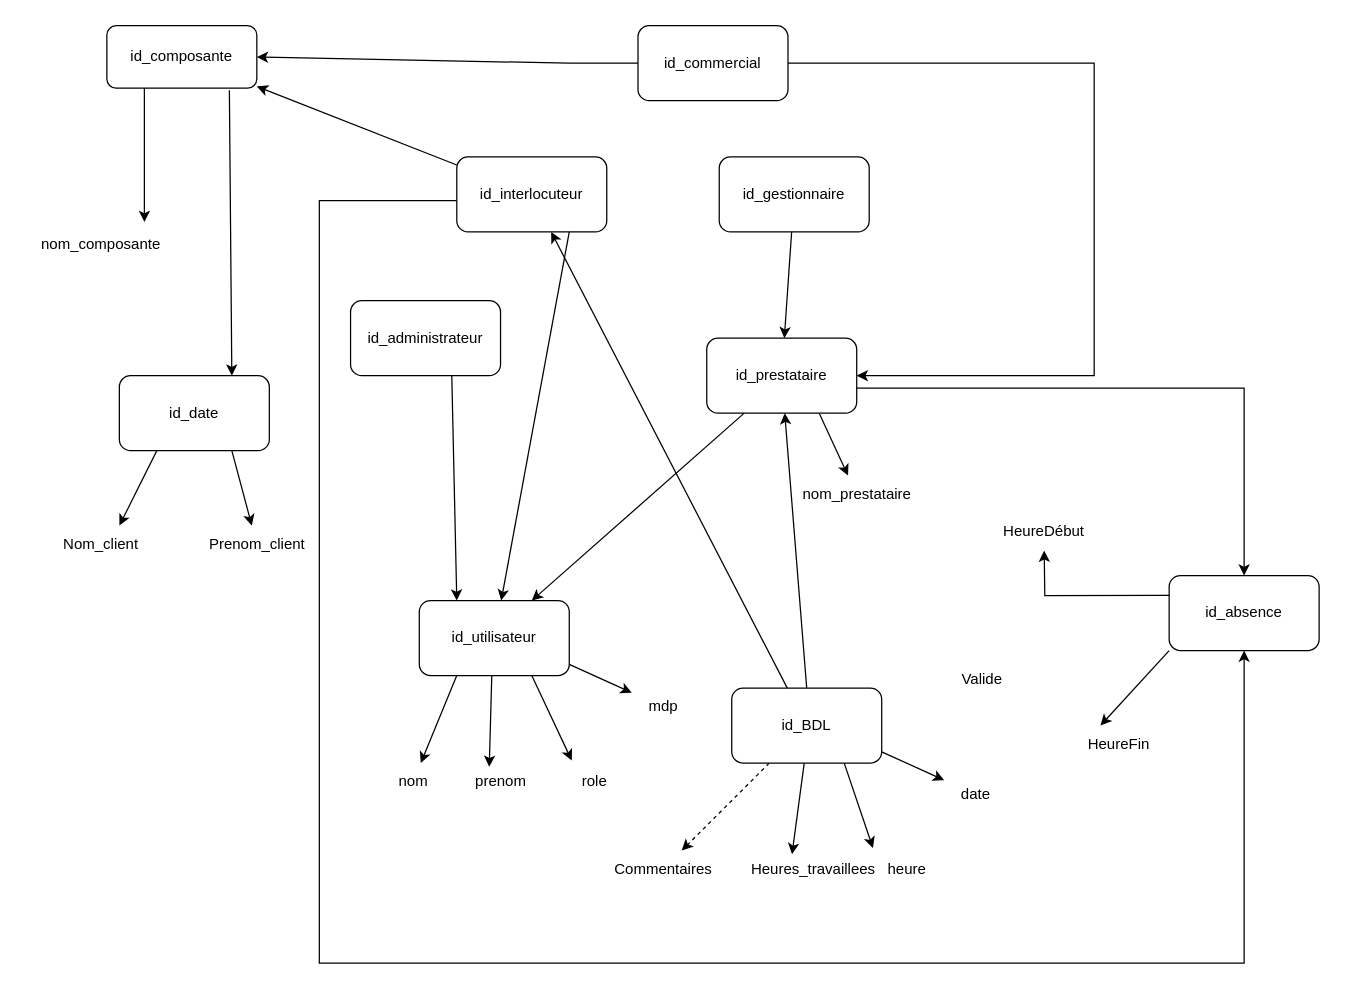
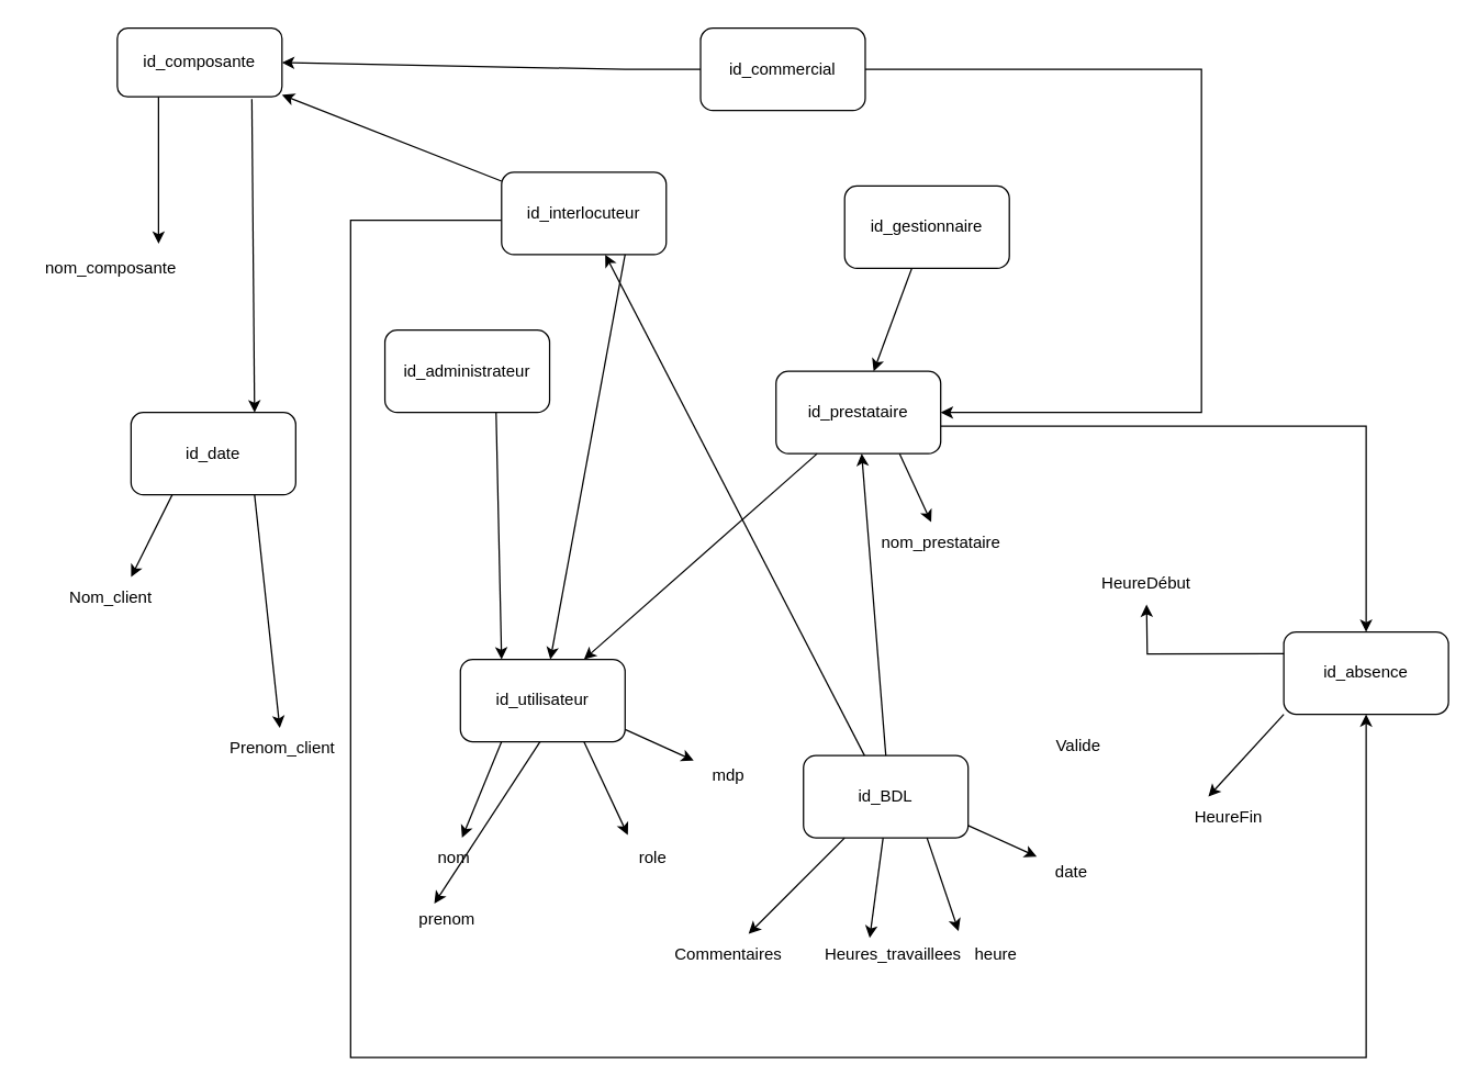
  <mxCell id="0" />
  <mxCell id="1" parent="0" />
  <mxCell id="2" value="&lt;div&gt;id_date&lt;/div&gt;" style="rounded=1;whiteSpace=wrap;html=1;" vertex="1" parent="1"><mxGeometry x="95" y="300" width="120" height="60" as="geometry" /></mxCell>
  <mxCell id="3" value="" style="endArrow=classic;html=1;rounded=0;entryX=0.667;entryY=0;entryDx=0;entryDy=0;entryPerimeter=0;exitX=0.25;exitY=1;exitDx=0;exitDy=0;" edge="1" parent="1" source="2" target="4"><mxGeometry width="50" height="50" relative="1" as="geometry"><mxPoint x="15" y="450" as="sourcePoint" /><mxPoint x="65" y="400" as="targetPoint" /></mxGeometry></mxCell>
  <mxCell id="4" value="&lt;p id=&quot;docs-internal-guid-d7baeff3-7fff-69da-0706-2c5c7937c236&quot; style=&quot;line-height:1.38;margin-top:0pt;margin-bottom:0pt;&quot; dir=&quot;ltr&quot;&gt;Nom_client&lt;br&gt;&lt;/p&gt;" style="text;html=1;align=center;verticalAlign=middle;resizable=0;points=[];autosize=1;strokeColor=none;fillColor=none;" vertex="1" parent="1"><mxGeometry x="35" y="420" width="90" height="30" as="geometry" /></mxCell>
- <mxCell id="5" value="&lt;div&gt;Prenom_client&lt;/div&gt;" style="text;html=1;align=center;verticalAlign=middle;resizable=0;points=[];autosize=1;strokeColor=none;fillColor=none;" vertex="1" parent="1"><mxGeometry x="155" y="420" width="100" height="30" as="geometry" /></mxCell>
+ <mxCell id="5" value="&lt;div&gt;Prenom_client&lt;/div&gt;" style="text;html=1;align=center;verticalAlign=middle;resizable=0;points=[];autosize=1;strokeColor=none;fillColor=none;" vertex="1" parent="1"><mxGeometry x="155" y="530" width="100" height="30" as="geometry" /></mxCell>
  <mxCell id="6" value="" style="endArrow=classic;html=1;rounded=0;exitX=0.75;exitY=1;exitDx=0;exitDy=0;" edge="1" parent="1" source="2" target="5"><mxGeometry width="50" height="50" relative="1" as="geometry"><mxPoint x="185" y="420" as="sourcePoint" /><mxPoint x="235" y="370" as="targetPoint" /></mxGeometry></mxCell>
  <mxCell id="7" value="id_utilisateur " style="rounded=1;whiteSpace=wrap;html=1;" vertex="1" parent="1"><mxGeometry x="335" y="480" width="120" height="60" as="geometry" /></mxCell>
  <mxCell id="8" value="&lt;p id=&quot;docs-internal-guid-2be4532a-7fff-3dfd-170b-5bacfdc3f71d&quot; style=&quot;line-height:1.38;margin-top:0pt;margin-bottom:0pt;&quot; dir=&quot;ltr&quot;&gt;nom &lt;br&gt;&lt;/p&gt;" style="text;html=1;align=center;verticalAlign=middle;resizable=0;points=[];autosize=1;strokeColor=none;fillColor=none;" vertex="1" parent="1"><mxGeometry x="305" y="610" width="50" height="30" as="geometry" /></mxCell>
- <mxCell id="9" value="prenom " style="text;html=1;align=center;verticalAlign=middle;resizable=0;points=[];autosize=1;strokeColor=none;fillColor=none;" vertex="1" parent="1"><mxGeometry x="365" y="610" width="70" height="30" as="geometry" /></mxCell>
+ <mxCell id="9" value="prenom " style="text;html=1;align=center;verticalAlign=middle;resizable=0;points=[];autosize=1;strokeColor=none;fillColor=none;" vertex="1" parent="1"><mxGeometry x="290" y="655" width="70" height="30" as="geometry" /></mxCell>
  <mxCell id="10" value="mdp " style="text;html=1;align=center;verticalAlign=middle;resizable=0;points=[];autosize=1;strokeColor=none;fillColor=none;" vertex="1" parent="1"><mxGeometry x="505" y="550" width="50" height="30" as="geometry" /></mxCell>
  <mxCell id="11" value="role" style="text;html=1;align=center;verticalAlign=middle;resizable=0;points=[];autosize=1;strokeColor=none;fillColor=none;" vertex="1" parent="1"><mxGeometry x="455" y="610" width="40" height="30" as="geometry" /></mxCell>
  <mxCell id="12" value="" style="endArrow=classic;html=1;rounded=0;exitX=0.25;exitY=1;exitDx=0;exitDy=0;" edge="1" parent="1" source="7" target="8"><mxGeometry width="50" height="50" relative="1" as="geometry"><mxPoint x="379" y="600" as="sourcePoint" /><mxPoint x="429" y="550" as="targetPoint" /></mxGeometry></mxCell>
  <mxCell id="13" value="" style="endArrow=classic;html=1;rounded=0;exitX=0.75;exitY=1;exitDx=0;exitDy=0;entryX=0.05;entryY=-0.067;entryDx=0;entryDy=0;entryPerimeter=0;" edge="1" parent="1" source="7" target="11"><mxGeometry width="50" height="50" relative="1" as="geometry"><mxPoint x="464" y="530" as="sourcePoint" /><mxPoint x="435" y="600" as="targetPoint" /></mxGeometry></mxCell>
  <mxCell id="14" value="" style="endArrow=classic;html=1;rounded=0;exitX=0.25;exitY=1;exitDx=0;exitDy=0;entryX=0.371;entryY=0.1;entryDx=0;entryDy=0;entryPerimeter=0;" edge="1" parent="1" target="9"><mxGeometry width="50" height="50" relative="1" as="geometry"><mxPoint x="393" y="540" as="sourcePoint" /><mxPoint x="364" y="610" as="targetPoint" /></mxGeometry></mxCell>
  <mxCell id="15" value="" style="endArrow=classic;html=1;rounded=0;exitX=0.75;exitY=1;exitDx=0;exitDy=0;" edge="1" parent="1" target="10"><mxGeometry width="50" height="50" relative="1" as="geometry"><mxPoint x="455" y="531" as="sourcePoint" /><mxPoint x="487" y="599" as="targetPoint" /></mxGeometry></mxCell>
  <mxCell id="16" value="&lt;div&gt;id_composante &lt;/div&gt;" style="rounded=1;whiteSpace=wrap;html=1;" vertex="1" parent="1"><mxGeometry x="85" y="20" width="120" height="50" as="geometry" /></mxCell>
  <mxCell id="17" value="" style="endArrow=classic;html=1;rounded=0;entryX=0.792;entryY=-0.1;entryDx=0;entryDy=0;entryPerimeter=0;exitX=0.25;exitY=1;exitDx=0;exitDy=0;" edge="1" parent="1" source="16" target="18"><mxGeometry width="50" height="50" relative="1" as="geometry"><mxPoint x="15" y="210" as="sourcePoint" /><mxPoint x="65" y="160" as="targetPoint" /></mxGeometry></mxCell>
  <mxCell id="18" value="&lt;p id=&quot;docs-internal-guid-d7baeff3-7fff-69da-0706-2c5c7937c236&quot; style=&quot;line-height:1.38;margin-top:0pt;margin-bottom:0pt;&quot; dir=&quot;ltr&quot;&gt;nom_composante &lt;/p&gt;" style="text;html=1;align=center;verticalAlign=middle;resizable=0;points=[];autosize=1;strokeColor=none;fillColor=none;" vertex="1" parent="1"><mxGeometry x="20" y="180" width="120" height="30" as="geometry" /></mxCell>
  <mxCell id="19" value="" style="endArrow=classic;html=1;rounded=0;exitX=0.817;exitY=1.033;exitDx=0;exitDy=0;entryX=0.75;entryY=0;entryDx=0;entryDy=0;exitPerimeter=0;" edge="1" parent="1" source="16" target="2"><mxGeometry width="50" height="50" relative="1" as="geometry"><mxPoint x="185" y="180" as="sourcePoint" /><mxPoint x="199.706" y="180" as="targetPoint" /></mxGeometry></mxCell>
  <mxCell id="20" style="edgeStyle=orthogonalEdgeStyle;rounded=0;orthogonalLoop=1;jettySize=auto;html=1;entryX=0.5;entryY=0;entryDx=0;entryDy=0;" edge="1" parent="1" source="21" target="49"><mxGeometry relative="1" as="geometry"><Array as="points"><mxPoint x="995" y="310" /></Array></mxGeometry></mxCell>
  <mxCell id="21" value="id_prestataire " style="rounded=1;whiteSpace=wrap;html=1;" vertex="1" parent="1"><mxGeometry x="565" y="270" width="120" height="60" as="geometry" /></mxCell>
  <mxCell id="22" value="" style="endArrow=classic;html=1;rounded=0;entryX=0.75;entryY=0;entryDx=0;entryDy=0;exitX=0.25;exitY=1;exitDx=0;exitDy=0;" edge="1" parent="1" source="21" target="7"><mxGeometry width="50" height="50" relative="1" as="geometry"><mxPoint x="495" y="410" as="sourcePoint" /><mxPoint x="575.03" y="380" as="targetPoint" /></mxGeometry></mxCell>
  <mxCell id="23" value="nom_prestataire " style="text;html=1;align=center;verticalAlign=middle;resizable=0;points=[];autosize=1;strokeColor=none;fillColor=none;" vertex="1" parent="1"><mxGeometry x="630" y="380" width="110" height="30" as="geometry" /></mxCell>
  <mxCell id="24" value="" style="endArrow=classic;html=1;rounded=0;exitX=0.75;exitY=1;exitDx=0;exitDy=0;" edge="1" parent="1" source="21" target="23"><mxGeometry width="50" height="50" relative="1" as="geometry"><mxPoint x="665" y="380" as="sourcePoint" /><mxPoint x="715" y="330" as="targetPoint" /></mxGeometry></mxCell>
  <mxCell id="25" style="edgeStyle=orthogonalEdgeStyle;rounded=0;orthogonalLoop=1;jettySize=auto;html=1;exitX=0;exitY=0.75;exitDx=0;exitDy=0;entryX=0.5;entryY=1;entryDx=0;entryDy=0;" edge="1" parent="1" target="49"><mxGeometry relative="1" as="geometry"><mxPoint x="1005" y="790" as="targetPoint" /><mxPoint x="365" y="160" as="sourcePoint" /><Array as="points"><mxPoint x="255" y="160" /><mxPoint x="255" y="770" /><mxPoint x="995" y="770" /></Array></mxGeometry></mxCell>
  <mxCell id="26" value="id_interlocuteur " style="rounded=1;whiteSpace=wrap;html=1;" vertex="1" parent="1"><mxGeometry x="365" y="125" width="120" height="60" as="geometry" /></mxCell>
  <mxCell id="27" value="" style="endArrow=classic;html=1;rounded=0;" edge="1" parent="1" source="26" target="16"><mxGeometry width="50" height="50" relative="1" as="geometry"><mxPoint x="382" y="200" as="sourcePoint" /><mxPoint x="365" y="390" as="targetPoint" /></mxGeometry></mxCell>
  <mxCell id="28" value="" style="endArrow=classic;html=1;rounded=0;exitX=0.75;exitY=1;exitDx=0;exitDy=0;" edge="1" parent="1" source="26" target="7"><mxGeometry width="50" height="50" relative="1" as="geometry"><mxPoint x="452" y="190" as="sourcePoint" /><mxPoint x="435" y="380" as="targetPoint" /></mxGeometry></mxCell>
  <mxCell id="29" value="id_BDL " style="rounded=1;whiteSpace=wrap;html=1;" vertex="1" parent="1"><mxGeometry x="585" y="550" width="120" height="60" as="geometry" /></mxCell>
  <mxCell id="30" value="Commentaires " style="text;html=1;align=center;verticalAlign=middle;resizable=0;points=[];autosize=1;strokeColor=none;fillColor=none;" vertex="1" parent="1"><mxGeometry x="475" y="680" width="110" height="30" as="geometry" /></mxCell>
  <mxCell id="31" value="Heures_travaillees " style="text;html=1;align=center;verticalAlign=middle;resizable=0;points=[];autosize=1;strokeColor=none;fillColor=none;" vertex="1" parent="1"><mxGeometry x="585" y="680" width="130" height="30" as="geometry" /></mxCell>
  <mxCell id="32" value="date " style="text;html=1;align=center;verticalAlign=middle;resizable=0;points=[];autosize=1;strokeColor=none;fillColor=none;" vertex="1" parent="1"><mxGeometry x="755" y="620" width="50" height="30" as="geometry" /></mxCell>
  <mxCell id="33" value="heure " style="text;html=1;align=center;verticalAlign=middle;resizable=0;points=[];autosize=1;strokeColor=none;fillColor=none;" vertex="1" parent="1"><mxGeometry x="695" y="680" width="60" height="30" as="geometry" /></mxCell>
- <mxCell id="34" value="" style="endArrow=classic;html=1;rounded=0;exitX=0.25;exitY=1;exitDx=0;exitDy=0;dashed=1;" edge="1" parent="1" source="29" target="30"><mxGeometry width="50" height="50" relative="1" as="geometry"><mxPoint x="629" y="670" as="sourcePoint" /><mxPoint x="679" y="620" as="targetPoint" /></mxGeometry></mxCell>
+ <mxCell id="34" value="" style="endArrow=classic;html=1;rounded=0;exitX=0.25;exitY=1;exitDx=0;exitDy=0;" edge="1" parent="1" source="29" target="30"><mxGeometry width="50" height="50" relative="1" as="geometry"><mxPoint x="629" y="670" as="sourcePoint" /><mxPoint x="679" y="620" as="targetPoint" /></mxGeometry></mxCell>
  <mxCell id="35" value="" style="endArrow=classic;html=1;rounded=0;exitX=0.75;exitY=1;exitDx=0;exitDy=0;entryX=0.05;entryY=-0.067;entryDx=0;entryDy=0;entryPerimeter=0;" edge="1" parent="1" source="29" target="33"><mxGeometry width="50" height="50" relative="1" as="geometry"><mxPoint x="714" y="600" as="sourcePoint" /><mxPoint x="685" y="670" as="targetPoint" /></mxGeometry></mxCell>
  <mxCell id="36" value="" style="endArrow=classic;html=1;rounded=0;exitX=0.25;exitY=1;exitDx=0;exitDy=0;entryX=0.371;entryY=0.1;entryDx=0;entryDy=0;entryPerimeter=0;" edge="1" parent="1" target="31"><mxGeometry width="50" height="50" relative="1" as="geometry"><mxPoint x="643" y="610" as="sourcePoint" /><mxPoint x="614" y="680" as="targetPoint" /></mxGeometry></mxCell>
  <mxCell id="37" value="" style="endArrow=classic;html=1;rounded=0;exitX=0.5;exitY=0;exitDx=0;exitDy=0;" edge="1" parent="1" source="29" target="21"><mxGeometry width="50" height="50" relative="1" as="geometry"><mxPoint x="723" y="542" as="sourcePoint" /><mxPoint x="765" y="572.059" as="targetPoint" /></mxGeometry></mxCell>
  <mxCell id="38" value="" style="endArrow=classic;html=1;rounded=0;exitX=0.75;exitY=1;exitDx=0;exitDy=0;" edge="1" parent="1" target="32"><mxGeometry width="50" height="50" relative="1" as="geometry"><mxPoint x="705" y="601" as="sourcePoint" /><mxPoint x="737" y="669" as="targetPoint" /></mxGeometry></mxCell>
  <mxCell id="39" value="Valide " style="text;html=1;align=center;verticalAlign=middle;resizable=0;points=[];autosize=1;strokeColor=none;fillColor=none;" vertex="1" parent="1"><mxGeometry x="755" y="528" width="60" height="30" as="geometry" /></mxCell>
  <mxCell id="40" value="" style="endArrow=classic;html=1;rounded=0;" edge="1" parent="1" source="29" target="26"><mxGeometry width="50" height="50" relative="1" as="geometry"><mxPoint x="717" y="490" as="sourcePoint" /><mxPoint x="740" y="540" as="targetPoint" /></mxGeometry></mxCell>
  <mxCell id="41" value="id_commercial" style="rounded=1;whiteSpace=wrap;html=1;" vertex="1" parent="1"><mxGeometry x="510" y="20" width="120" height="60" as="geometry" /></mxCell>
  <mxCell id="42" value="" style="endArrow=classic;html=1;rounded=0;exitX=1;exitY=0.5;exitDx=0;exitDy=0;" edge="1" parent="1" source="41" target="21"><mxGeometry width="50" height="50" relative="1" as="geometry"><mxPoint x="125" y="560" as="sourcePoint" /><mxPoint x="495" y="410" as="targetPoint" /><Array as="points"><mxPoint x="875" y="50" /><mxPoint x="875" y="300" /></Array></mxGeometry></mxCell>
  <mxCell id="43" value="" style="endArrow=classic;html=1;rounded=0;exitX=0;exitY=0.5;exitDx=0;exitDy=0;entryX=1;entryY=0.5;entryDx=0;entryDy=0;" edge="1" parent="1" source="41" target="16"><mxGeometry width="50" height="50" relative="1" as="geometry"><mxPoint x="-95" y="386" as="sourcePoint" /><mxPoint x="345" y="210" as="targetPoint" /><Array as="points"><mxPoint x="455" y="50" /></Array></mxGeometry></mxCell>
- <mxCell id="44" value="id_gestionnaire" style="rounded=1;whiteSpace=wrap;html=1;" vertex="1" parent="1"><mxGeometry x="575" y="125" width="120" height="60" as="geometry" /></mxCell>
+ <mxCell id="44" value="id_gestionnaire" style="rounded=1;whiteSpace=wrap;html=1;" vertex="1" parent="1"><mxGeometry x="615" y="135" width="120" height="60" as="geometry" /></mxCell>
  <mxCell id="45" value="" style="endArrow=classic;html=1;rounded=0;" edge="1" parent="1" source="44" target="21"><mxGeometry width="50" height="50" relative="1" as="geometry"><mxPoint x="645" y="200" as="sourcePoint" /><mxPoint x="668" y="250" as="targetPoint" /></mxGeometry></mxCell>
  <mxCell id="46" value="&lt;div&gt;id_administrateur&lt;/div&gt;" style="rounded=1;whiteSpace=wrap;html=1;" vertex="1" parent="1"><mxGeometry x="280" y="240" width="120" height="60" as="geometry" /></mxCell>
  <mxCell id="47" value="" style="endArrow=classic;html=1;rounded=0;entryX=0.25;entryY=0;entryDx=0;entryDy=0;" edge="1" parent="1" target="7"><mxGeometry width="50" height="50" relative="1" as="geometry"><mxPoint x="361" y="300" as="sourcePoint" /><mxPoint x="355" y="385" as="targetPoint" /></mxGeometry></mxCell>
  <mxCell id="48" style="edgeStyle=orthogonalEdgeStyle;rounded=0;orthogonalLoop=1;jettySize=auto;html=1;exitX=1;exitY=0.5;exitDx=0;exitDy=0;entryX=0.883;entryY=0.967;entryDx=0;entryDy=0;entryPerimeter=0;" edge="1" parent="1"><mxGeometry relative="1" as="geometry"><mxPoint x="1032.02" y="475.56" as="sourcePoint" /><mxPoint x="835" y="440" as="targetPoint" /></mxGeometry></mxCell>
  <mxCell id="49" value="id_absence" style="rounded=1;whiteSpace=wrap;html=1;" vertex="1" parent="1"><mxGeometry x="935" y="460" width="120" height="60" as="geometry" /></mxCell>
  <mxCell id="50" value="HeureDébut" style="text;html=1;strokeColor=none;fillColor=none;align=center;verticalAlign=middle;whiteSpace=wrap;rounded=0;" vertex="1" parent="1"><mxGeometry x="805" y="410" width="60" height="30" as="geometry" /></mxCell>
  <mxCell id="51" value="HeureFin" style="text;html=1;strokeColor=none;fillColor=none;align=center;verticalAlign=middle;whiteSpace=wrap;rounded=0;" vertex="1" parent="1"><mxGeometry x="865" y="580" width="60" height="30" as="geometry" /></mxCell>
  <mxCell id="52" value="" style="endArrow=classic;html=1;rounded=0;exitX=0;exitY=1;exitDx=0;exitDy=0;entryX=0.25;entryY=0;entryDx=0;entryDy=0;" edge="1" parent="1" source="49" target="51"><mxGeometry width="50" height="50" relative="1" as="geometry"><mxPoint x="885" y="528" as="sourcePoint" /><mxPoint x="935" y="551" as="targetPoint" /></mxGeometry></mxCell>
